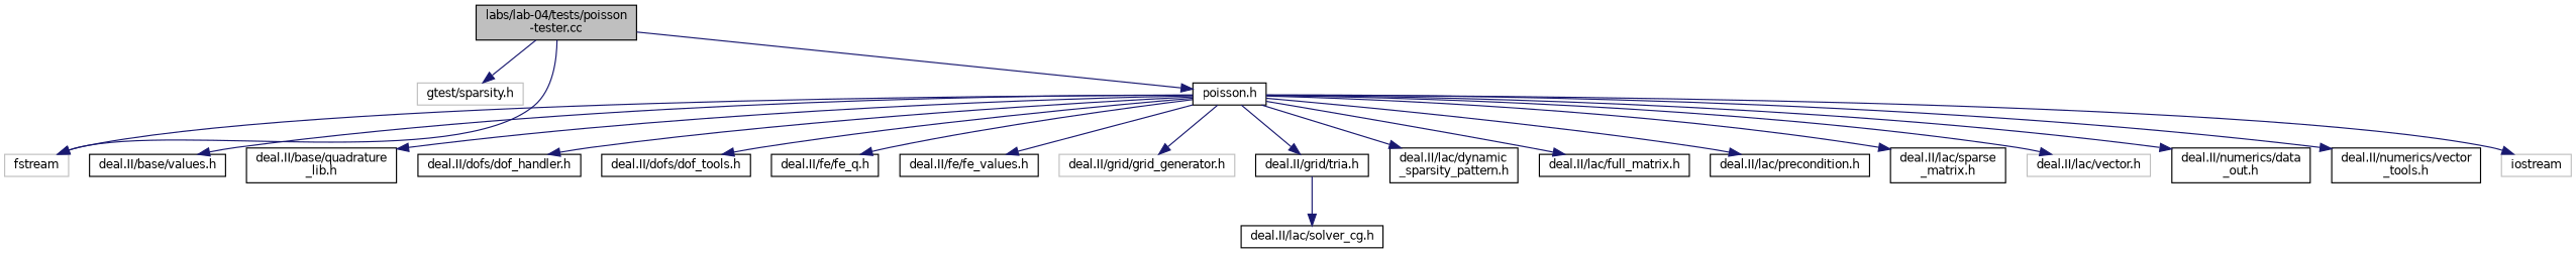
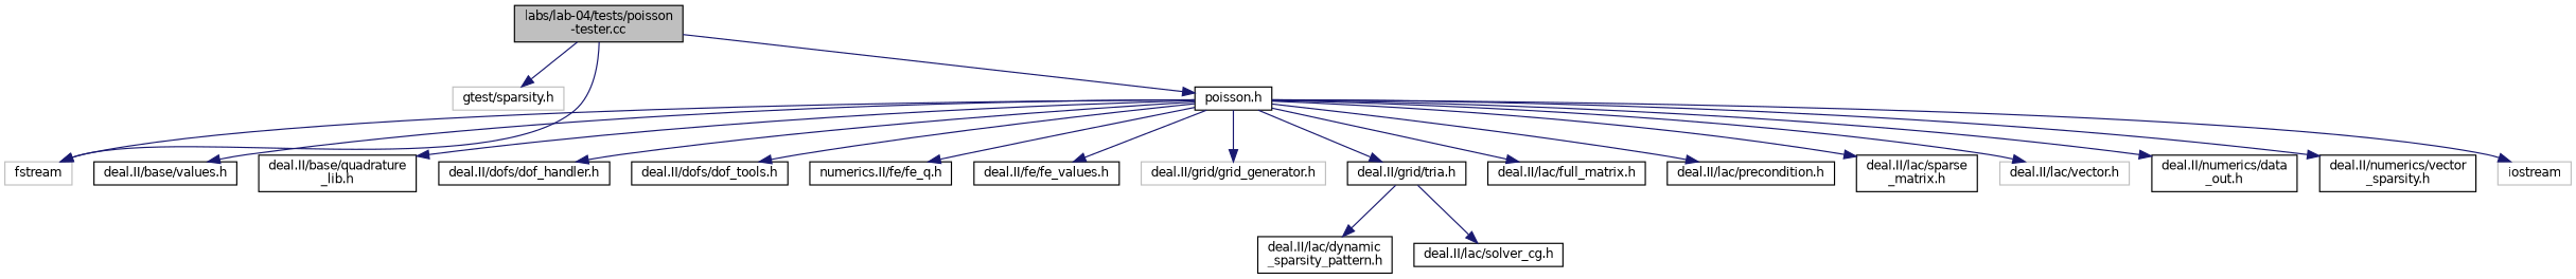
  digraph {
    node [color=black fontname=Helvetica fontsize=10 shape=record]
    edge [color=midnightblue fontname=Helvetica fontsize=10 labelfontname=Helvetica labelfontsize=10 style=solid]
    n1 [fillcolor=grey75 fontcolor=black height=0.2 label="labs/lab-04/tests/poisson\l-tester.cc" style=filled width=0.4]
    n2 [color=grey75 height=0.2 label="gtest/sparsity.h" width=0.4]
    n3 [color=grey75 height=0.2 label=fstream width=0.4]
    n4 [height=0.2 label="poisson.h" width=0.4]
    n5 [height=0.2 label="deal.II/base/values.h" width=0.4]
    n6 [height=0.2 label="deal.II/base/quadrature\l_lib.h" width=0.4]
    n7 [height=0.2 label="deal.II/dofs/dof_handler.h" width=0.4]
    n8 [height=0.2 label="deal.II/dofs/dof_tools.h" width=0.4]
-   n9 [height=0.2 label="deal.II/fe/fe_q.h" width=0.4]
+   n9 [height=0.2 label="numerics.II/fe/fe_q.h" width=0.4]
    n10 [height=0.2 label="deal.II/fe/fe_values.h" width=0.4]
    n11 [color=grey75 height=0.2 label="deal.II/grid/grid_generator.h" width=0.4]
    n12 [height=0.2 label="deal.II/grid/tria.h" width=0.4]
    n13 [height=0.2 label="deal.II/lac/dynamic\l_sparsity_pattern.h" width=0.4]
    n14 [height=0.2 label="deal.II/lac/full_matrix.h" width=0.4]
    n15 [height=0.2 label="deal.II/lac/precondition.h" width=0.4]
    n16 [height=0.2 label="deal.II/lac/sparse\l_matrix.h" width=0.4]
    n17 [color=grey75 height=0.2 label="deal.II/lac/vector.h" width=0.4]
    n18 [height=0.2 label="deal.II/numerics/data\l_out.h" width=0.4]
-   n19 [height=0.2 label="deal.II/numerics/vector\l_tools.h" width=0.4]
+   n19 [height=0.2 label="deal.II/numerics/vector\l_sparsity.h" width=0.4]
    n20 [color=grey75 height=0.2 label=iostream width=0.4]
    n21 [height=0.2 label="deal.II/lac/solver_cg.h" width=0.4]
    n1 -> n2
    n1 -> n3
    n1 -> n4
    n4 -> n3
    n4 -> n5
    n4 -> n6
    n4 -> n7
    n4 -> n8
    n4 -> n9
    n4 -> n10
    n4 -> n11
    n4 -> n12
-   n4 -> n13
+   n12 -> n13
    n4 -> n14
    n4 -> n15
    n4 -> n16
    n4 -> n17
    n4 -> n18
    n4 -> n19
    n4 -> n20
    n12 -> n21
  }
